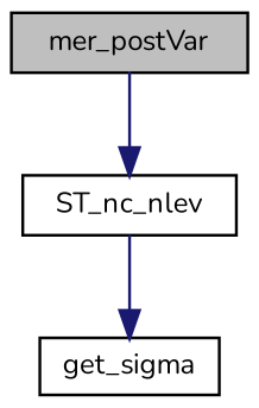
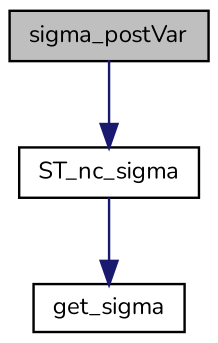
  digraph {
    fontname=Nunito
    rankdir=TB
    node [color=black fillcolor=white fontname=Nunito fontsize=10 shape=record style=filled]
    edge [color=midnightblue fontname=Nunito fontsize=10 labelfontname="FreeSans.ttf" labelfontsize=10 style=solid]
-   n1 [fillcolor=grey75 fontcolor=black height=0.2 label=mer_postVar width=0.4]
-   n2 [height=0.2 label=ST_nc_nlev width=0.4]
+   n1 [fillcolor=grey75 fontcolor=black height=0.2 label=sigma_postVar width=0.4]
+   n2 [height=0.2 label=ST_nc_sigma width=0.4]
    n3 [height=0.2 label=get_sigma width=0.4]
    n1 -> n2
    n2 -> n3
  }
